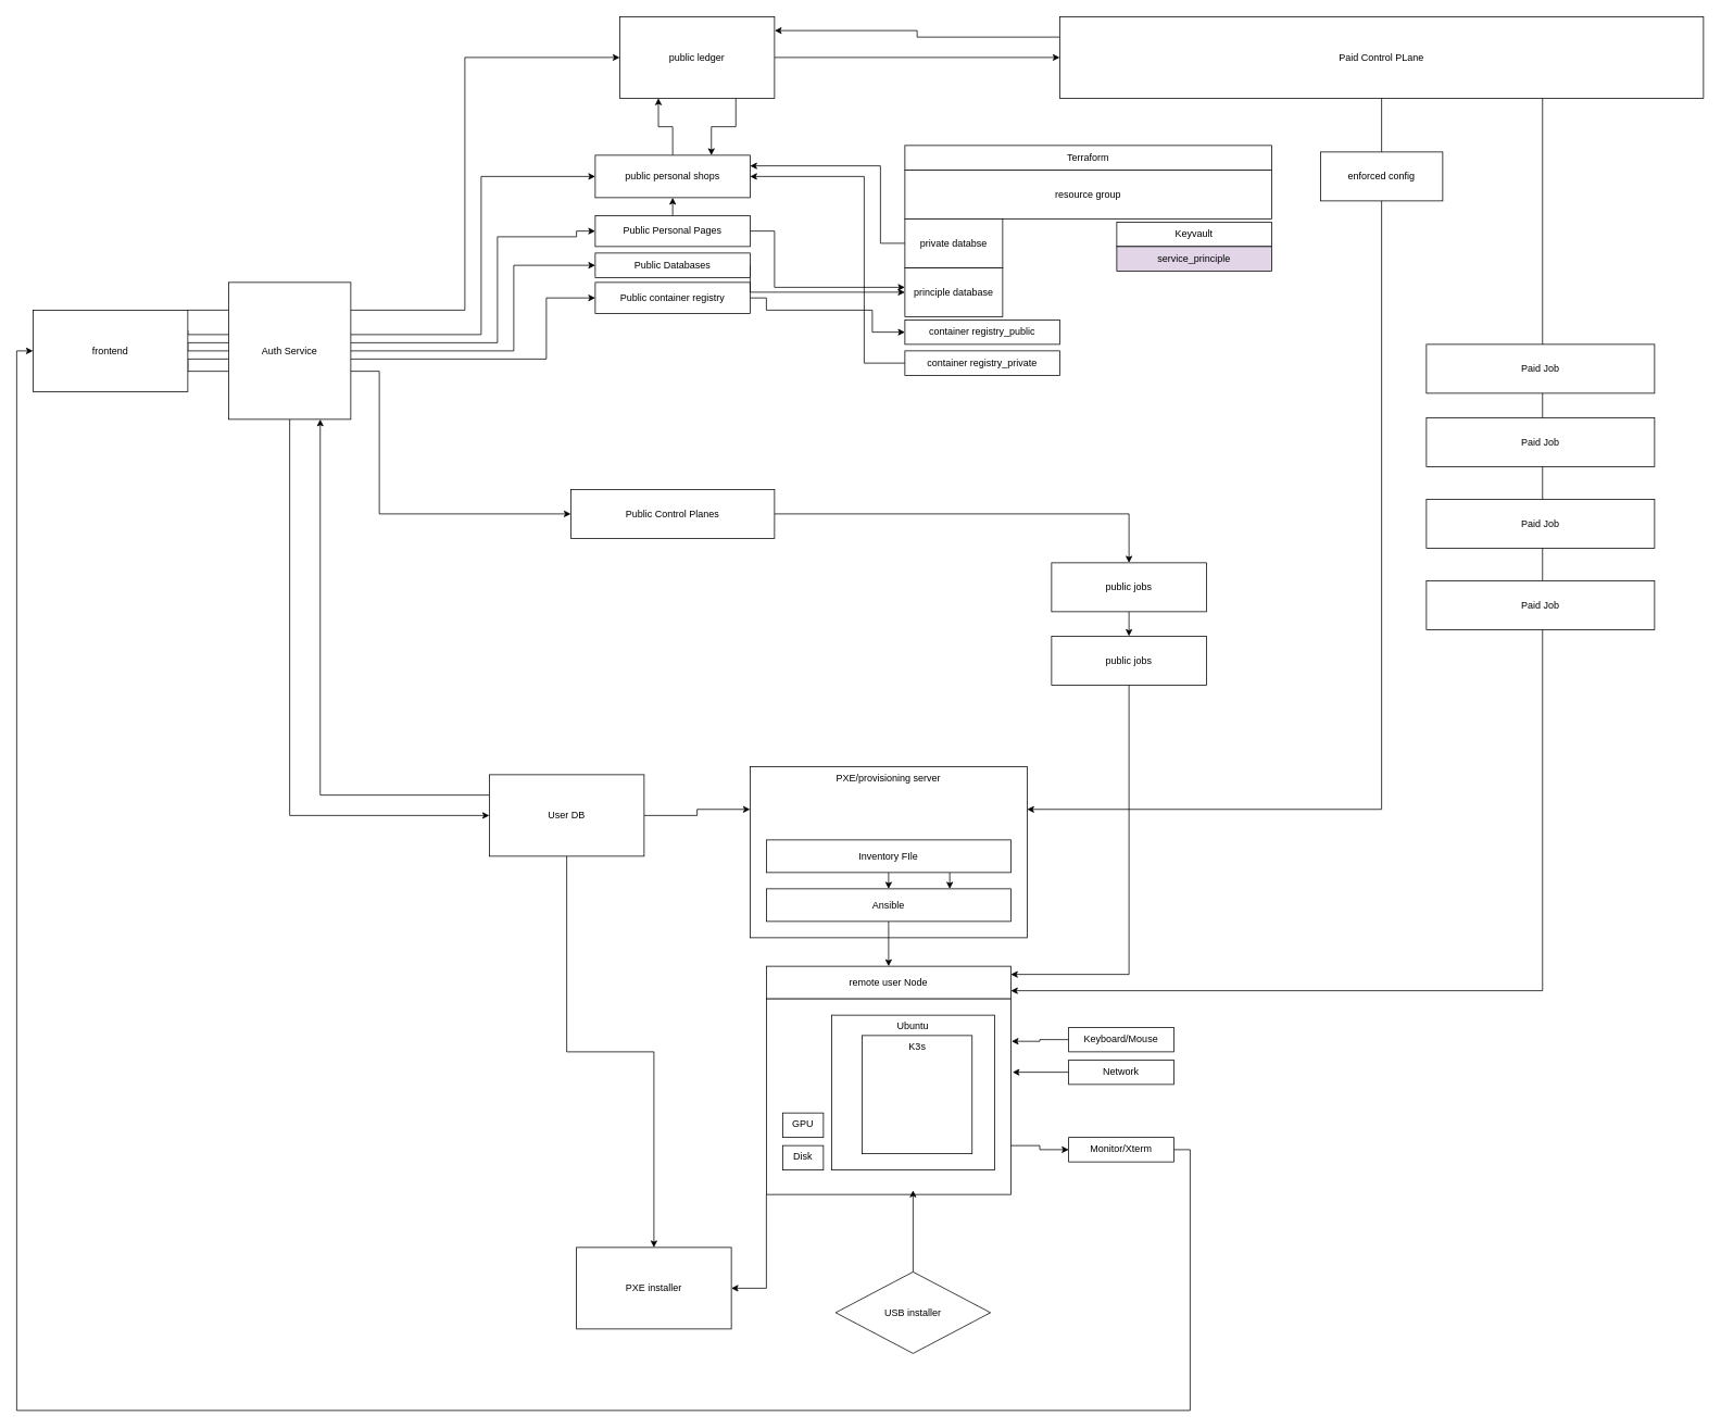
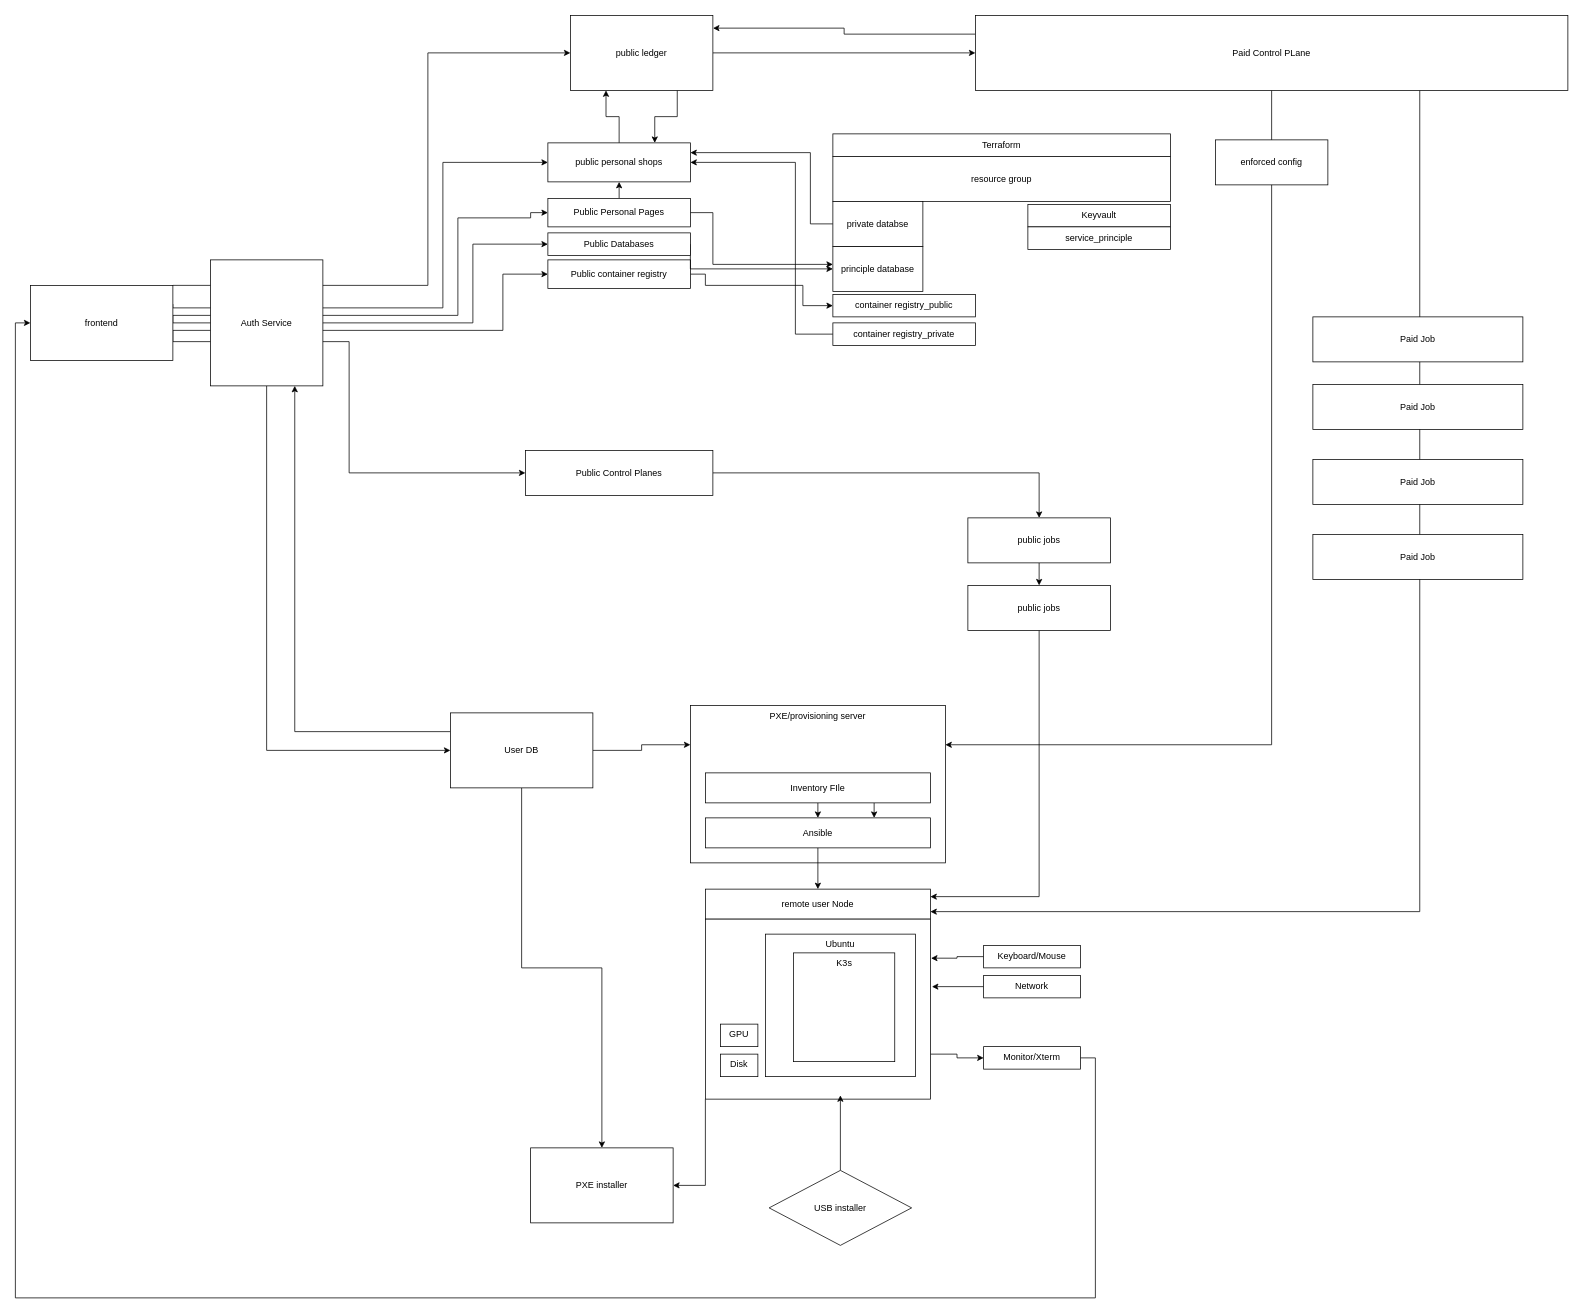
  <mxCell id="0" />
  <mxCell id="1" parent="0" />
  <mxCell id="2" value="PXE/provisioning server" style="rounded=0;whiteSpace=wrap;html=1;verticalAlign=top;" vertex="1" parent="1"><mxGeometry x="920" y="940" width="340" height="210" as="geometry" /></mxCell>
  <mxCell id="3" value="remote user Node" style="rounded=0;whiteSpace=wrap;html=1;" vertex="1" parent="1"><mxGeometry x="940" y="1185" width="300" height="40" as="geometry" /></mxCell>
  <mxCell id="4" style="edgeStyle=orthogonalEdgeStyle;rounded=0;orthogonalLoop=1;jettySize=auto;html=1;exitX=0;exitY=1;exitDx=0;exitDy=0;entryX=1;entryY=0.5;entryDx=0;entryDy=0;" edge="1" parent="1" source="6" target="35"><mxGeometry relative="1" as="geometry" /></mxCell>
  <mxCell id="5" style="edgeStyle=orthogonalEdgeStyle;rounded=0;orthogonalLoop=1;jettySize=auto;html=1;exitX=1;exitY=0.75;exitDx=0;exitDy=0;" edge="1" parent="1" source="6" target="28"><mxGeometry relative="1" as="geometry" /></mxCell>
  <mxCell id="6" value="" style="rounded=0;whiteSpace=wrap;html=1;" vertex="1" parent="1"><mxGeometry x="940" y="1225" width="300" height="240" as="geometry" /></mxCell>
  <mxCell id="7" style="edgeStyle=orthogonalEdgeStyle;rounded=0;orthogonalLoop=1;jettySize=auto;html=1;exitX=0.5;exitY=1;exitDx=0;exitDy=0;entryX=0.5;entryY=0;entryDx=0;entryDy=0;" edge="1" parent="1" source="8" target="3"><mxGeometry relative="1" as="geometry" /></mxCell>
  <mxCell id="8" value="Ansible" style="rounded=0;whiteSpace=wrap;html=1;" vertex="1" parent="1"><mxGeometry x="940" y="1090" width="300" height="40" as="geometry" /></mxCell>
  <mxCell id="9" style="edgeStyle=orthogonalEdgeStyle;rounded=0;orthogonalLoop=1;jettySize=auto;html=1;exitX=0.5;exitY=1;exitDx=0;exitDy=0;entryX=0.5;entryY=0;entryDx=0;entryDy=0;" edge="1" parent="1" source="11" target="8"><mxGeometry relative="1" as="geometry" /></mxCell>
  <mxCell id="10" style="edgeStyle=orthogonalEdgeStyle;rounded=0;orthogonalLoop=1;jettySize=auto;html=1;exitX=0.75;exitY=1;exitDx=0;exitDy=0;entryX=0.75;entryY=0;entryDx=0;entryDy=0;" edge="1" parent="1" source="11" target="8"><mxGeometry relative="1" as="geometry" /></mxCell>
  <mxCell id="11" value="Inventory FIle" style="rounded=0;whiteSpace=wrap;html=1;" vertex="1" parent="1"><mxGeometry x="940" y="1030" width="300" height="40" as="geometry" /></mxCell>
  <mxCell id="12" style="edgeStyle=orthogonalEdgeStyle;rounded=0;orthogonalLoop=1;jettySize=auto;html=1;exitX=0.5;exitY=1;exitDx=0;exitDy=0;" edge="1" parent="1" source="15" target="35"><mxGeometry relative="1" as="geometry" /></mxCell>
  <mxCell id="13" style="edgeStyle=orthogonalEdgeStyle;rounded=0;orthogonalLoop=1;jettySize=auto;html=1;exitX=0;exitY=0.25;exitDx=0;exitDy=0;entryX=0.75;entryY=1;entryDx=0;entryDy=0;" edge="1" parent="1" source="15" target="56"><mxGeometry relative="1" as="geometry" /></mxCell>
  <mxCell id="14" style="edgeStyle=orthogonalEdgeStyle;rounded=0;orthogonalLoop=1;jettySize=auto;html=1;exitX=1;exitY=0.5;exitDx=0;exitDy=0;entryX=0;entryY=0.25;entryDx=0;entryDy=0;" edge="1" parent="1" source="15" target="2"><mxGeometry relative="1" as="geometry" /></mxCell>
  <mxCell id="15" value="User DB" style="rounded=0;whiteSpace=wrap;html=1;" vertex="1" parent="1"><mxGeometry x="600" y="950" width="190" height="100" as="geometry" /></mxCell>
  <mxCell id="16" value="Keyvault" style="rounded=0;whiteSpace=wrap;html=1;" vertex="1" parent="1"><mxGeometry x="1370" y="272" width="190" height="30" as="geometry" /></mxCell>
- <mxCell id="17" value="service_principle" style="rounded=0;whiteSpace=wrap;html=1;fillColor=#e1d5e7;" vertex="1" parent="1"><mxGeometry x="1370" y="302" width="190" height="30" as="geometry" /></mxCell>
+ <mxCell id="17" value="service_principle" style="rounded=0;whiteSpace=wrap;html=1;" vertex="1" parent="1"><mxGeometry x="1370" y="302" width="190" height="30" as="geometry" /></mxCell>
  <mxCell id="18" value="container registry_public" style="rounded=0;whiteSpace=wrap;html=1;" vertex="1" parent="1"><mxGeometry x="1110" y="392" width="190" height="30" as="geometry" /></mxCell>
  <mxCell id="19" style="edgeStyle=orthogonalEdgeStyle;rounded=0;orthogonalLoop=1;jettySize=auto;html=1;exitX=0;exitY=0.5;exitDx=0;exitDy=0;entryX=1;entryY=0.5;entryDx=0;entryDy=0;" edge="1" parent="1" source="20" target="51"><mxGeometry relative="1" as="geometry"><Array as="points"><mxPoint x="1060" y="445" /><mxPoint x="1060" y="216" /></Array></mxGeometry></mxCell>
  <mxCell id="20" value="container registry_private" style="rounded=0;whiteSpace=wrap;html=1;" vertex="1" parent="1"><mxGeometry x="1110" y="430" width="190" height="30" as="geometry" /></mxCell>
  <mxCell id="21" value="Ubuntu" style="rounded=0;whiteSpace=wrap;html=1;verticalAlign=top;" vertex="1" parent="1"><mxGeometry x="1020" y="1245" width="200" height="190" as="geometry" /></mxCell>
  <mxCell id="22" value="K3s" style="rounded=0;whiteSpace=wrap;html=1;verticalAlign=top;" vertex="1" parent="1"><mxGeometry x="1057.5" y="1270" width="135" height="145" as="geometry" /></mxCell>
  <mxCell id="23" value="GPU" style="rounded=0;whiteSpace=wrap;html=1;verticalAlign=top;" vertex="1" parent="1"><mxGeometry x="960" y="1365" width="50" height="30" as="geometry" /></mxCell>
  <mxCell id="24" value="Disk" style="rounded=0;whiteSpace=wrap;html=1;verticalAlign=top;" vertex="1" parent="1"><mxGeometry x="960" y="1405" width="50" height="30" as="geometry" /></mxCell>
  <mxCell id="25" style="edgeStyle=orthogonalEdgeStyle;rounded=0;orthogonalLoop=1;jettySize=auto;html=1;exitX=0;exitY=0.5;exitDx=0;exitDy=0;entryX=1.003;entryY=0.217;entryDx=0;entryDy=0;entryPerimeter=0;" edge="1" parent="1" source="26" target="6"><mxGeometry relative="1" as="geometry" /></mxCell>
  <mxCell id="26" value="Keyboard/Mouse" style="rounded=0;whiteSpace=wrap;html=1;verticalAlign=top;" vertex="1" parent="1"><mxGeometry x="1311" y="1260" width="129" height="30" as="geometry" /></mxCell>
  <mxCell id="27" style="edgeStyle=orthogonalEdgeStyle;rounded=0;orthogonalLoop=1;jettySize=auto;html=1;exitX=1;exitY=0.5;exitDx=0;exitDy=0;entryX=0;entryY=0.5;entryDx=0;entryDy=0;" edge="1" parent="1" source="28" target="44"><mxGeometry relative="1" as="geometry"><Array as="points"><mxPoint x="1460" y="1410" /><mxPoint x="1460" y="1730" /><mxPoint x="20" y="1730" /><mxPoint x="20" y="430" /></Array></mxGeometry></mxCell>
  <mxCell id="28" value="Monitor/Xterm" style="rounded=0;whiteSpace=wrap;html=1;verticalAlign=top;" vertex="1" parent="1"><mxGeometry x="1311" y="1395" width="129" height="30" as="geometry" /></mxCell>
  <mxCell id="29" style="edgeStyle=orthogonalEdgeStyle;rounded=0;orthogonalLoop=1;jettySize=auto;html=1;exitX=0;exitY=0.5;exitDx=0;exitDy=0;entryX=1.007;entryY=0.375;entryDx=0;entryDy=0;entryPerimeter=0;" edge="1" parent="1" source="30" target="6"><mxGeometry relative="1" as="geometry" /></mxCell>
  <mxCell id="30" value="Network" style="rounded=0;whiteSpace=wrap;html=1;verticalAlign=top;" vertex="1" parent="1"><mxGeometry x="1311" y="1300" width="129" height="30" as="geometry" /></mxCell>
  <mxCell id="31" value="Terraform" style="whiteSpace=wrap;html=1;" vertex="1" parent="1"><mxGeometry x="1110" y="178" width="450" height="30" as="geometry" /></mxCell>
  <mxCell id="32" value="resource group" style="whiteSpace=wrap;html=1;" vertex="1" parent="1"><mxGeometry x="1110" y="208" width="450" height="60" as="geometry" /></mxCell>
  <mxCell id="33" style="edgeStyle=orthogonalEdgeStyle;rounded=0;orthogonalLoop=1;jettySize=auto;html=1;exitX=0.5;exitY=0;exitDx=0;exitDy=0;entryX=0.6;entryY=0.979;entryDx=0;entryDy=0;entryPerimeter=0;" edge="1" parent="1" source="34" target="6"><mxGeometry relative="1" as="geometry" /></mxCell>
  <mxCell id="34" value="USB installer" style="rhombus;whiteSpace=wrap;html=1;" vertex="1" parent="1"><mxGeometry x="1025" y="1560" width="190" height="100" as="geometry" /></mxCell>
  <mxCell id="35" value="PXE installer" style="rounded=0;whiteSpace=wrap;html=1;" vertex="1" parent="1"><mxGeometry x="707" y="1530" width="190" height="100" as="geometry" /></mxCell>
  <mxCell id="36" style="edgeStyle=orthogonalEdgeStyle;rounded=0;orthogonalLoop=1;jettySize=auto;html=1;exitX=1;exitY=0.5;exitDx=0;exitDy=0;entryX=0;entryY=0.5;entryDx=0;entryDy=0;" edge="1" parent="1" source="37" target="18"><mxGeometry relative="1" as="geometry"><Array as="points"><mxPoint x="940" y="365" /><mxPoint x="940" y="380" /><mxPoint x="1070" y="380" /><mxPoint x="1070" y="407" /></Array></mxGeometry></mxCell>
  <mxCell id="37" value="Public container registry" style="rounded=0;whiteSpace=wrap;html=1;" vertex="1" parent="1"><mxGeometry x="730" y="346" width="190" height="38" as="geometry" /></mxCell>
  <mxCell id="38" style="edgeStyle=orthogonalEdgeStyle;rounded=0;orthogonalLoop=1;jettySize=auto;html=1;exitX=1;exitY=0.25;exitDx=0;exitDy=0;entryX=0;entryY=0.5;entryDx=0;entryDy=0;" edge="1" parent="1" source="44" target="51"><mxGeometry relative="1" as="geometry"><Array as="points"><mxPoint x="230" y="410" /><mxPoint x="590" y="410" /><mxPoint x="590" y="216" /></Array></mxGeometry></mxCell>
  <mxCell id="39" style="edgeStyle=orthogonalEdgeStyle;rounded=0;orthogonalLoop=1;jettySize=auto;html=1;exitX=1;exitY=0.75;exitDx=0;exitDy=0;entryX=0;entryY=0.5;entryDx=0;entryDy=0;" edge="1" parent="1" source="44" target="37"><mxGeometry relative="1" as="geometry"><mxPoint x="610" y="455" as="targetPoint" /><Array as="points"><mxPoint x="230" y="440" /><mxPoint x="670" y="440" /><mxPoint x="670" y="365" /></Array></mxGeometry></mxCell>
  <mxCell id="40" style="edgeStyle=orthogonalEdgeStyle;rounded=0;orthogonalLoop=1;jettySize=auto;html=1;exitX=1;exitY=0.5;exitDx=0;exitDy=0;entryX=0;entryY=0.5;entryDx=0;entryDy=0;" edge="1" parent="1" source="44" target="46"><mxGeometry relative="1" as="geometry"><Array as="points"><mxPoint x="630" y="430" /><mxPoint x="630" y="325" /></Array></mxGeometry></mxCell>
  <mxCell id="41" style="edgeStyle=orthogonalEdgeStyle;rounded=0;orthogonalLoop=1;jettySize=auto;html=1;exitX=1;exitY=0.5;exitDx=0;exitDy=0;entryX=0;entryY=0.5;entryDx=0;entryDy=0;" edge="1" parent="1" source="44" target="49"><mxGeometry relative="1" as="geometry"><Array as="points"><mxPoint x="230" y="420" /><mxPoint x="610" y="420" /><mxPoint x="610" y="290" /><mxPoint x="707" y="290" /><mxPoint x="707" y="283" /></Array></mxGeometry></mxCell>
  <mxCell id="42" style="edgeStyle=orthogonalEdgeStyle;rounded=0;orthogonalLoop=1;jettySize=auto;html=1;exitX=1;exitY=0;exitDx=0;exitDy=0;entryX=0;entryY=0.5;entryDx=0;entryDy=0;" edge="1" parent="1" source="44" target="63"><mxGeometry relative="1" as="geometry"><Array as="points"><mxPoint x="570" y="380" /><mxPoint x="570" y="70" /></Array></mxGeometry></mxCell>
  <mxCell id="43" style="edgeStyle=orthogonalEdgeStyle;rounded=0;orthogonalLoop=1;jettySize=auto;html=1;exitX=1;exitY=0.75;exitDx=0;exitDy=0;entryX=0;entryY=0.5;entryDx=0;entryDy=0;" edge="1" parent="1" source="44" target="69"><mxGeometry relative="1" as="geometry" /></mxCell>
  <mxCell id="44" value="frontend" style="rounded=0;whiteSpace=wrap;html=1;" vertex="1" parent="1"><mxGeometry x="40" y="380" width="190" height="100" as="geometry" /></mxCell>
  <mxCell id="45" style="edgeStyle=orthogonalEdgeStyle;rounded=0;orthogonalLoop=1;jettySize=auto;html=1;exitX=1;exitY=0.5;exitDx=0;exitDy=0;entryX=0;entryY=0.5;entryDx=0;entryDy=0;" edge="1" parent="1" source="46" target="52"><mxGeometry relative="1" as="geometry"><Array as="points"><mxPoint x="920" y="358" /></Array></mxGeometry></mxCell>
  <mxCell id="46" value="Public Databases" style="rounded=0;whiteSpace=wrap;html=1;" vertex="1" parent="1"><mxGeometry x="730" y="310" width="190" height="30" as="geometry" /></mxCell>
  <mxCell id="47" style="edgeStyle=orthogonalEdgeStyle;rounded=0;orthogonalLoop=1;jettySize=auto;html=1;exitX=1;exitY=0.5;exitDx=0;exitDy=0;entryX=0;entryY=0.4;entryDx=0;entryDy=0;entryPerimeter=0;" edge="1" parent="1" source="49" target="52"><mxGeometry relative="1" as="geometry"><Array as="points"><mxPoint x="950" y="283" /><mxPoint x="950" y="352" /></Array></mxGeometry></mxCell>
  <mxCell id="48" style="edgeStyle=orthogonalEdgeStyle;rounded=0;orthogonalLoop=1;jettySize=auto;html=1;exitX=0.5;exitY=0;exitDx=0;exitDy=0;entryX=0.5;entryY=1;entryDx=0;entryDy=0;" edge="1" parent="1" source="49" target="51"><mxGeometry relative="1" as="geometry" /></mxCell>
  <mxCell id="49" value="Public Personal Pages" style="rounded=0;whiteSpace=wrap;html=1;" vertex="1" parent="1"><mxGeometry x="730" y="264" width="190" height="38" as="geometry" /></mxCell>
  <mxCell id="50" style="edgeStyle=orthogonalEdgeStyle;rounded=0;orthogonalLoop=1;jettySize=auto;html=1;exitX=0.5;exitY=0;exitDx=0;exitDy=0;entryX=0.25;entryY=1;entryDx=0;entryDy=0;" edge="1" parent="1" source="51" target="63"><mxGeometry relative="1" as="geometry" /></mxCell>
  <mxCell id="51" value="public personal shops" style="rounded=0;whiteSpace=wrap;html=1;" vertex="1" parent="1"><mxGeometry x="730" y="190" width="190" height="52" as="geometry" /></mxCell>
  <mxCell id="52" value="principle database" style="whiteSpace=wrap;html=1;" vertex="1" parent="1"><mxGeometry x="1110" y="328" width="120" height="60" as="geometry" /></mxCell>
  <mxCell id="53" style="edgeStyle=orthogonalEdgeStyle;rounded=0;orthogonalLoop=1;jettySize=auto;html=1;exitX=0;exitY=0.5;exitDx=0;exitDy=0;entryX=1;entryY=0.25;entryDx=0;entryDy=0;" edge="1" parent="1" source="54" target="51"><mxGeometry relative="1" as="geometry"><Array as="points"><mxPoint x="1080" y="298" /><mxPoint x="1080" y="203" /></Array></mxGeometry></mxCell>
  <mxCell id="54" value="private databse" style="whiteSpace=wrap;html=1;" vertex="1" parent="1"><mxGeometry x="1110" y="268" width="120" height="60" as="geometry" /></mxCell>
  <mxCell id="55" style="edgeStyle=orthogonalEdgeStyle;rounded=0;orthogonalLoop=1;jettySize=auto;html=1;exitX=0.5;exitY=1;exitDx=0;exitDy=0;entryX=0;entryY=0.5;entryDx=0;entryDy=0;" edge="1" parent="1" source="56" target="15"><mxGeometry relative="1" as="geometry" /></mxCell>
  <mxCell id="56" value="Auth Service" style="rounded=0;whiteSpace=wrap;html=1;" vertex="1" parent="1"><mxGeometry x="280" y="346" width="150" height="168" as="geometry" /></mxCell>
  <mxCell id="57" style="edgeStyle=orthogonalEdgeStyle;rounded=0;orthogonalLoop=1;jettySize=auto;html=1;exitX=0;exitY=0.25;exitDx=0;exitDy=0;entryX=1.001;entryY=0.17;entryDx=0;entryDy=0;entryPerimeter=0;" edge="1" parent="1" source="60" target="63"><mxGeometry relative="1" as="geometry" /></mxCell>
  <mxCell id="58" style="edgeStyle=orthogonalEdgeStyle;rounded=0;orthogonalLoop=1;jettySize=auto;html=1;exitX=0.5;exitY=1;exitDx=0;exitDy=0;entryX=1;entryY=0.25;entryDx=0;entryDy=0;" edge="1" parent="1" source="60" target="2"><mxGeometry relative="1" as="geometry" /></mxCell>
  <mxCell id="59" style="edgeStyle=orthogonalEdgeStyle;rounded=0;orthogonalLoop=1;jettySize=auto;html=1;exitX=0.75;exitY=1;exitDx=0;exitDy=0;entryX=1;entryY=0.75;entryDx=0;entryDy=0;" edge="1" parent="1" source="60" target="3"><mxGeometry relative="1" as="geometry" /></mxCell>
  <mxCell id="60" value="Paid Control PLane" style="rounded=0;whiteSpace=wrap;html=1;" vertex="1" parent="1"><mxGeometry x="1300" y="20" width="790" height="100" as="geometry" /></mxCell>
  <mxCell id="61" style="edgeStyle=orthogonalEdgeStyle;rounded=0;orthogonalLoop=1;jettySize=auto;html=1;exitX=0.75;exitY=1;exitDx=0;exitDy=0;entryX=0.75;entryY=0;entryDx=0;entryDy=0;" edge="1" parent="1" source="63" target="51"><mxGeometry relative="1" as="geometry" /></mxCell>
  <mxCell id="62" style="edgeStyle=orthogonalEdgeStyle;rounded=0;orthogonalLoop=1;jettySize=auto;html=1;exitX=1;exitY=0.5;exitDx=0;exitDy=0;entryX=0;entryY=0.5;entryDx=0;entryDy=0;" edge="1" parent="1" source="63" target="60"><mxGeometry relative="1" as="geometry"><Array as="points"><mxPoint x="1300" y="70" /></Array></mxGeometry></mxCell>
  <mxCell id="63" value="public ledger" style="rounded=0;whiteSpace=wrap;html=1;" vertex="1" parent="1"><mxGeometry x="760" y="20" width="190" height="100" as="geometry" /></mxCell>
  <mxCell id="64" value="Paid Job" style="whiteSpace=wrap;html=1;" vertex="1" parent="1"><mxGeometry x="1750" y="422" width="280" height="60" as="geometry" /></mxCell>
  <mxCell id="65" value="Paid Job" style="whiteSpace=wrap;html=1;" vertex="1" parent="1"><mxGeometry x="1750" y="512" width="280" height="60" as="geometry" /></mxCell>
  <mxCell id="66" value="Paid Job" style="whiteSpace=wrap;html=1;" vertex="1" parent="1"><mxGeometry x="1750" y="612" width="280" height="60" as="geometry" /></mxCell>
  <mxCell id="67" value="Paid Job" style="whiteSpace=wrap;html=1;" vertex="1" parent="1"><mxGeometry x="1750" y="712" width="280" height="60" as="geometry" /></mxCell>
  <mxCell id="68" style="edgeStyle=orthogonalEdgeStyle;rounded=0;orthogonalLoop=1;jettySize=auto;html=1;exitX=1;exitY=0.5;exitDx=0;exitDy=0;entryX=0.5;entryY=0;entryDx=0;entryDy=0;" edge="1" parent="1" source="69" target="71"><mxGeometry relative="1" as="geometry" /></mxCell>
  <mxCell id="69" value="Public Control Planes" style="rounded=0;whiteSpace=wrap;html=1;" vertex="1" parent="1"><mxGeometry x="700" y="600" width="250" height="60" as="geometry" /></mxCell>
  <mxCell id="70" style="edgeStyle=orthogonalEdgeStyle;rounded=0;orthogonalLoop=1;jettySize=auto;html=1;exitX=0.5;exitY=1;exitDx=0;exitDy=0;entryX=0.5;entryY=0;entryDx=0;entryDy=0;" edge="1" parent="1" source="71" target="73"><mxGeometry relative="1" as="geometry" /></mxCell>
  <mxCell id="71" value="public jobs" style="rounded=0;whiteSpace=wrap;html=1;" vertex="1" parent="1"><mxGeometry x="1290" y="690" width="190" height="60" as="geometry" /></mxCell>
  <mxCell id="72" style="edgeStyle=orthogonalEdgeStyle;rounded=0;orthogonalLoop=1;jettySize=auto;html=1;exitX=0.5;exitY=1;exitDx=0;exitDy=0;entryX=1;entryY=0.25;entryDx=0;entryDy=0;" edge="1" parent="1" source="73" target="3"><mxGeometry relative="1" as="geometry" /></mxCell>
  <mxCell id="73" value="public jobs" style="rounded=0;whiteSpace=wrap;html=1;" vertex="1" parent="1"><mxGeometry x="1290" y="780" width="190" height="60" as="geometry" /></mxCell>
  <mxCell id="74" value="enforced config" style="whiteSpace=wrap;html=1;" vertex="1" parent="1"><mxGeometry x="1620" y="186" width="150" height="60" as="geometry" /></mxCell>
